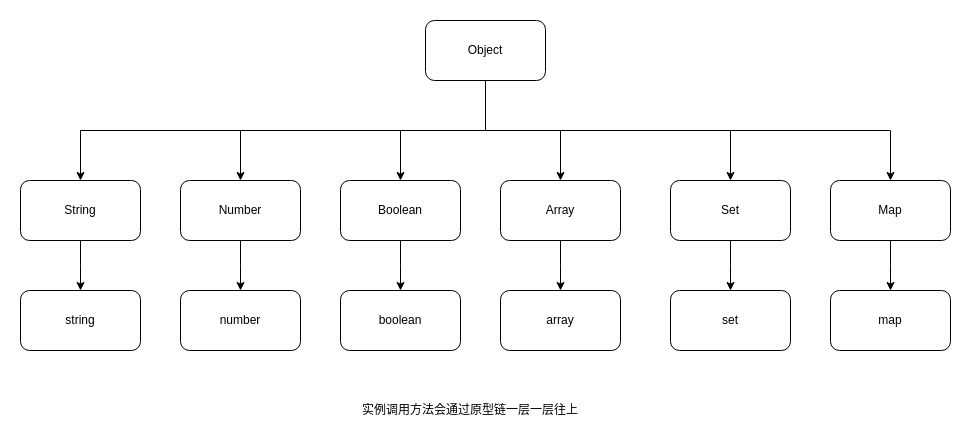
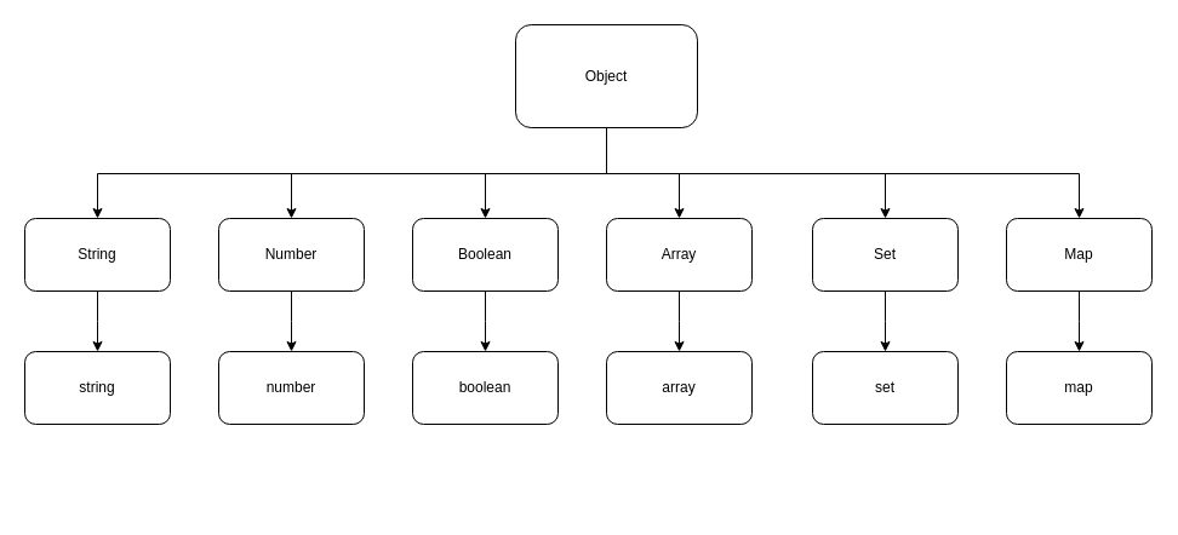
  <mxCell id="0" />
  <mxCell id="1" parent="0" />
  <mxCell id="2" value="" style="edgeStyle=elbowEdgeStyle;rounded=0;orthogonalLoop=1;jettySize=auto;elbow=vertical;html=1;entryX=0.5;entryY=0;entryDx=0;entryDy=0;" edge="1" parent="1" source="8" target="14"><mxGeometry relative="1" as="geometry" /></mxCell>
  <mxCell id="3" style="edgeStyle=elbowEdgeStyle;rounded=0;orthogonalLoop=1;jettySize=auto;elbow=vertical;html=1;entryX=0.5;entryY=0;entryDx=0;entryDy=0;" edge="1" parent="1" source="8" target="18"><mxGeometry relative="1" as="geometry" /></mxCell>
  <mxCell id="4" style="edgeStyle=elbowEdgeStyle;rounded=0;orthogonalLoop=1;jettySize=auto;elbow=vertical;html=1;" edge="1" parent="1" source="8" target="16"><mxGeometry relative="1" as="geometry" /></mxCell>
  <mxCell id="5" style="edgeStyle=elbowEdgeStyle;rounded=0;orthogonalLoop=1;jettySize=auto;elbow=vertical;html=1;" edge="1" parent="1" source="8" target="20"><mxGeometry relative="1" as="geometry" /></mxCell>
  <mxCell id="6" style="edgeStyle=elbowEdgeStyle;rounded=0;orthogonalLoop=1;jettySize=auto;elbow=vertical;html=1;entryX=0.5;entryY=0;entryDx=0;entryDy=0;" edge="1" parent="1" source="8" target="10"><mxGeometry relative="1" as="geometry" /></mxCell>
  <mxCell id="7" style="edgeStyle=elbowEdgeStyle;rounded=0;orthogonalLoop=1;jettySize=auto;elbow=vertical;html=1;" edge="1" parent="1" source="8" target="12"><mxGeometry relative="1" as="geometry" /></mxCell>
- <mxCell id="8" value="Object" style="rounded=1;whiteSpace=wrap;html=1;" vertex="1" parent="1"><mxGeometry x="425" y="20" width="120" height="60" as="geometry" /></mxCell>
+ <mxCell id="8" value="Object" style="rounded=1;whiteSpace=wrap;html=1;" vertex="1" parent="1"><mxGeometry x="425" y="20" width="150" height="85" as="geometry" /></mxCell>
  <mxCell id="9" value="" style="edgeStyle=elbowEdgeStyle;rounded=0;orthogonalLoop=1;jettySize=auto;elbow=vertical;html=1;" edge="1" parent="1" source="10" target="22"><mxGeometry relative="1" as="geometry" /></mxCell>
  <mxCell id="10" value="Number" style="rounded=1;whiteSpace=wrap;html=1;" vertex="1" parent="1"><mxGeometry x="180" y="180" width="120" height="60" as="geometry" /></mxCell>
  <mxCell id="11" value="" style="edgeStyle=elbowEdgeStyle;rounded=0;orthogonalLoop=1;jettySize=auto;elbow=vertical;html=1;" edge="1" parent="1" source="12" target="21"><mxGeometry relative="1" as="geometry" /></mxCell>
  <mxCell id="12" value="String" style="rounded=1;whiteSpace=wrap;html=1;" vertex="1" parent="1"><mxGeometry x="20" y="180" width="120" height="60" as="geometry" /></mxCell>
  <mxCell id="13" value="" style="edgeStyle=elbowEdgeStyle;rounded=0;orthogonalLoop=1;jettySize=auto;elbow=vertical;html=1;" edge="1" parent="1" source="14" target="26"><mxGeometry relative="1" as="geometry" /></mxCell>
  <mxCell id="14" value="Map" style="rounded=1;whiteSpace=wrap;html=1;" vertex="1" parent="1"><mxGeometry x="830" y="180" width="120" height="60" as="geometry" /></mxCell>
  <mxCell id="15" value="" style="edgeStyle=elbowEdgeStyle;rounded=0;orthogonalLoop=1;jettySize=auto;elbow=vertical;html=1;" edge="1" parent="1" source="16" target="25"><mxGeometry relative="1" as="geometry" /></mxCell>
  <mxCell id="16" value="Set" style="rounded=1;whiteSpace=wrap;html=1;" vertex="1" parent="1"><mxGeometry x="670" y="180" width="120" height="60" as="geometry" /></mxCell>
  <mxCell id="17" value="" style="edgeStyle=elbowEdgeStyle;rounded=0;orthogonalLoop=1;jettySize=auto;elbow=vertical;html=1;" edge="1" parent="1" source="18" target="23"><mxGeometry relative="1" as="geometry" /></mxCell>
  <mxCell id="18" value="Boolean" style="rounded=1;whiteSpace=wrap;html=1;" vertex="1" parent="1"><mxGeometry x="340" y="180" width="120" height="60" as="geometry" /></mxCell>
  <mxCell id="19" value="" style="edgeStyle=elbowEdgeStyle;rounded=0;orthogonalLoop=1;jettySize=auto;elbow=vertical;html=1;" edge="1" parent="1" source="20" target="24"><mxGeometry relative="1" as="geometry" /></mxCell>
  <mxCell id="20" value="Array" style="rounded=1;whiteSpace=wrap;html=1;" vertex="1" parent="1"><mxGeometry x="500" y="180" width="120" height="60" as="geometry" /></mxCell>
  <mxCell id="21" value="string" style="rounded=1;whiteSpace=wrap;html=1;" vertex="1" parent="1"><mxGeometry x="20" y="290" width="120" height="60" as="geometry" /></mxCell>
  <mxCell id="22" value="number" style="rounded=1;whiteSpace=wrap;html=1;" vertex="1" parent="1"><mxGeometry x="180" y="290" width="120" height="60" as="geometry" /></mxCell>
  <mxCell id="23" value="boolean" style="rounded=1;whiteSpace=wrap;html=1;" vertex="1" parent="1"><mxGeometry x="340" y="290" width="120" height="60" as="geometry" /></mxCell>
  <mxCell id="24" value="array" style="rounded=1;whiteSpace=wrap;html=1;" vertex="1" parent="1"><mxGeometry x="500" y="290" width="120" height="60" as="geometry" /></mxCell>
  <mxCell id="25" value="set" style="rounded=1;whiteSpace=wrap;html=1;" vertex="1" parent="1"><mxGeometry x="670" y="290" width="120" height="60" as="geometry" /></mxCell>
  <mxCell id="26" value="map" style="rounded=1;whiteSpace=wrap;html=1;" vertex="1" parent="1"><mxGeometry x="830" y="290" width="120" height="60" as="geometry" /></mxCell>
- <mxCell id="27" value="实例调用方法会通过原型链一层一层往上" style="text;html=1;strokeColor=none;fillColor=none;align=center;verticalAlign=middle;whiteSpace=wrap;rounded=0;" vertex="1" parent="1"><mxGeometry x="305" y="400" width="330" height="20" as="geometry" /></mxCell>
